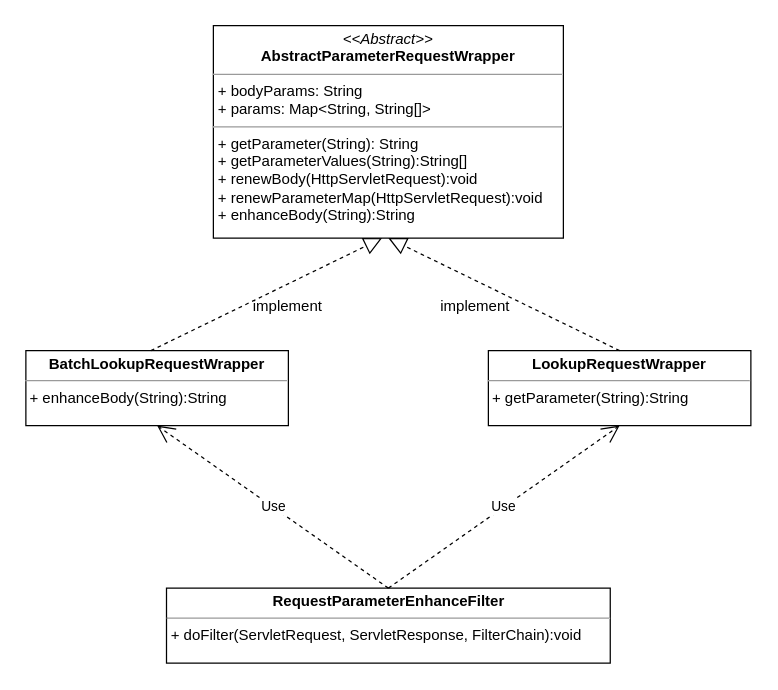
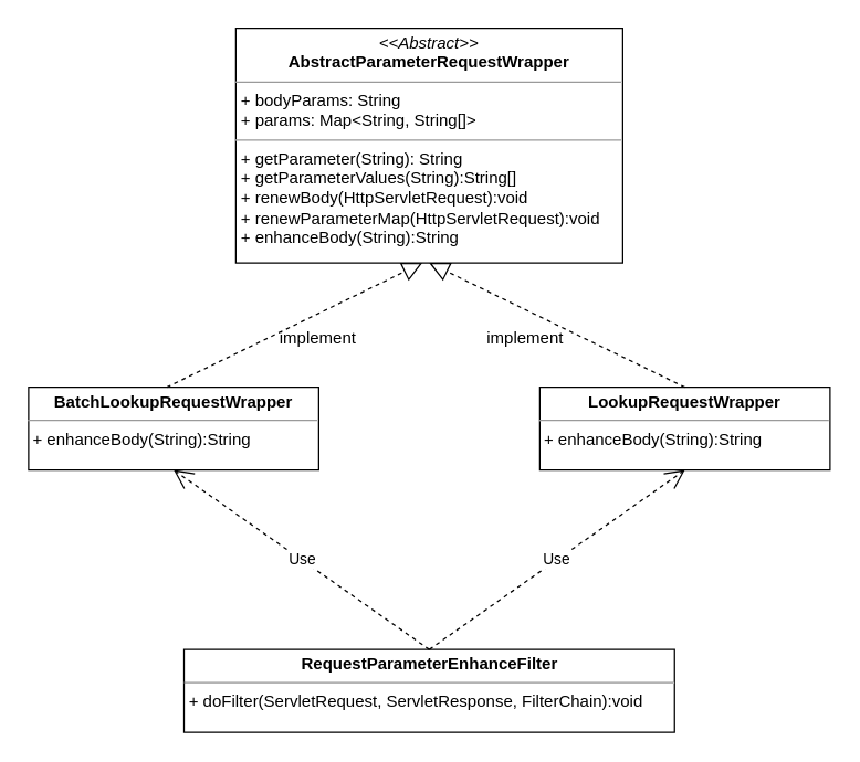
  <mxCell id="0" />
  <mxCell id="1" parent="0" />
  <mxCell id="2" value="&lt;p style=&quot;margin: 0px ; margin-top: 4px ; text-align: center&quot;&gt;&lt;i&gt;&amp;lt;&amp;lt;Abstract&amp;gt;&amp;gt;&lt;/i&gt;&lt;br&gt;&lt;span style=&quot;font-weight: 700&quot;&gt;AbstractParameterRequestWrapper&lt;/span&gt;&lt;br&gt;&lt;/p&gt;&lt;hr size=&quot;1&quot;&gt;&lt;p style=&quot;margin: 0px ; margin-left: 4px&quot;&gt;+ bodyParams: String&lt;br style=&quot;padding: 0px ; margin: 0px&quot;&gt;+ params: Map&amp;lt;String, String[]&amp;gt;&lt;br&gt;&lt;/p&gt;&lt;hr size=&quot;1&quot;&gt;&lt;p style=&quot;margin: 0px ; margin-left: 4px&quot;&gt;+ getParameter(String): String&lt;br style=&quot;padding: 0px ; margin: 0px&quot;&gt;+&amp;nbsp;getParameterValues(String):String[]&lt;br style=&quot;padding: 0px ; margin: 0px&quot;&gt;+&amp;nbsp;renewBody(HttpServletRequest):void&lt;br style=&quot;padding: 0px ; margin: 0px&quot;&gt;+&amp;nbsp;renewParameterMap(HttpServletRequest):void&lt;br style=&quot;padding: 0px ; margin: 0px&quot;&gt;+ enhanceBody(String):String&lt;br&gt;&lt;/p&gt;" style="verticalAlign=top;align=left;overflow=fill;fontSize=12;fontFamily=Helvetica;html=1;" vertex="1" parent="1"><mxGeometry x="170" y="20" width="280" height="170" as="geometry" /></mxCell>
  <mxCell id="3" value="&lt;p style=&quot;margin: 0px ; margin-top: 4px ; text-align: center&quot;&gt;&lt;b&gt;BatchLookupRequestWrapper&lt;/b&gt;&lt;br&gt;&lt;/p&gt;&lt;hr size=&quot;1&quot;&gt;&lt;div style=&quot;height: 2px&quot;&gt;&amp;nbsp;&lt;span&gt;+ enhanceBody(String):String&lt;/span&gt;&lt;/div&gt;" style="verticalAlign=top;align=left;overflow=fill;fontSize=12;fontFamily=Helvetica;html=1;" vertex="1" parent="1"><mxGeometry x="20" y="280" width="210" height="60" as="geometry" /></mxCell>
- <mxCell id="4" value="&lt;p style=&quot;margin: 0px ; margin-top: 4px ; text-align: center&quot;&gt;&lt;b&gt;LookupRequestWrapper&lt;/b&gt;&lt;br&gt;&lt;/p&gt;&lt;hr size=&quot;1&quot;&gt;&lt;div style=&quot;height: 2px&quot;&gt;&amp;nbsp;&lt;span&gt;+ getParameter(String):String&lt;/span&gt;&lt;/div&gt;" style="verticalAlign=top;align=left;overflow=fill;fontSize=12;fontFamily=Helvetica;html=1;" vertex="1" parent="1"><mxGeometry x="390" y="280" width="210" height="60" as="geometry" /></mxCell>
+ <mxCell id="4" value="&lt;p style=&quot;margin: 0px ; margin-top: 4px ; text-align: center&quot;&gt;&lt;b&gt;LookupRequestWrapper&lt;/b&gt;&lt;br&gt;&lt;/p&gt;&lt;hr size=&quot;1&quot;&gt;&lt;div style=&quot;height: 2px&quot;&gt;&amp;nbsp;&lt;span&gt;+ enhanceBody(String):String&lt;/span&gt;&lt;/div&gt;" style="verticalAlign=top;align=left;overflow=fill;fontSize=12;fontFamily=Helvetica;html=1;" vertex="1" parent="1"><mxGeometry x="390" y="280" width="210" height="60" as="geometry" /></mxCell>
  <mxCell id="5" value="" style="endArrow=block;dashed=1;endFill=0;endSize=12;html=1;entryX=0.5;entryY=1;entryDx=0;entryDy=0;exitX=0.5;exitY=0;exitDx=0;exitDy=0;" edge="1" parent="1"><mxGeometry width="160" relative="1" as="geometry"><mxPoint x="120" y="280" as="sourcePoint" /><mxPoint x="305" y="190" as="targetPoint" /></mxGeometry></mxCell>
  <mxCell id="6" value="" style="endArrow=block;dashed=1;endFill=0;endSize=12;html=1;exitX=0.5;exitY=0;exitDx=0;exitDy=0;" edge="1" parent="1" source="4"><mxGeometry width="160" relative="1" as="geometry"><mxPoint x="20" y="320" as="sourcePoint" /><mxPoint x="310" y="190" as="targetPoint" /></mxGeometry></mxCell>
  <mxCell id="7" value="implement" style="text;html=1;resizable=0;points=[];autosize=1;align=left;verticalAlign=top;spacingTop=-4;" vertex="1" parent="1"><mxGeometry x="200" y="235" width="70" height="20" as="geometry" /></mxCell>
  <mxCell id="8" value="implement" style="text;html=1;resizable=0;points=[];autosize=1;align=left;verticalAlign=top;spacingTop=-4;" vertex="1" parent="1"><mxGeometry x="350" y="235" width="70" height="20" as="geometry" /></mxCell>
  <mxCell id="9" value="&lt;p style=&quot;margin: 0px ; margin-top: 4px ; text-align: center&quot;&gt;&lt;b&gt;RequestParameterEnhanceFilter&lt;/b&gt;&lt;br&gt;&lt;/p&gt;&lt;hr size=&quot;1&quot;&gt;&lt;div style=&quot;height: 2px&quot;&gt;&amp;nbsp;&lt;span&gt;+ doFilter(ServletRequest, ServletResponse, FilterChain):void&lt;/span&gt;&lt;/div&gt;" style="verticalAlign=top;align=left;overflow=fill;fontSize=12;fontFamily=Helvetica;html=1;" vertex="1" parent="1"><mxGeometry x="132.5" y="470" width="355" height="60" as="geometry" /></mxCell>
  <mxCell id="10" value="Use" style="endArrow=open;endSize=12;dashed=1;html=1;entryX=0.5;entryY=1;entryDx=0;entryDy=0;exitX=0.5;exitY=0;exitDx=0;exitDy=0;" edge="1" parent="1" source="9" target="3"><mxGeometry width="160" relative="1" as="geometry"><mxPoint x="20" y="550" as="sourcePoint" /><mxPoint x="180" y="550" as="targetPoint" /></mxGeometry></mxCell>
  <mxCell id="11" value="Use" style="endArrow=open;endSize=12;dashed=1;html=1;entryX=0.5;entryY=1;entryDx=0;entryDy=0;exitX=0.5;exitY=0;exitDx=0;exitDy=0;" edge="1" parent="1" source="9" target="4"><mxGeometry width="160" relative="1" as="geometry"><mxPoint x="320" y="480" as="sourcePoint" /><mxPoint x="135" y="350" as="targetPoint" /></mxGeometry></mxCell>
